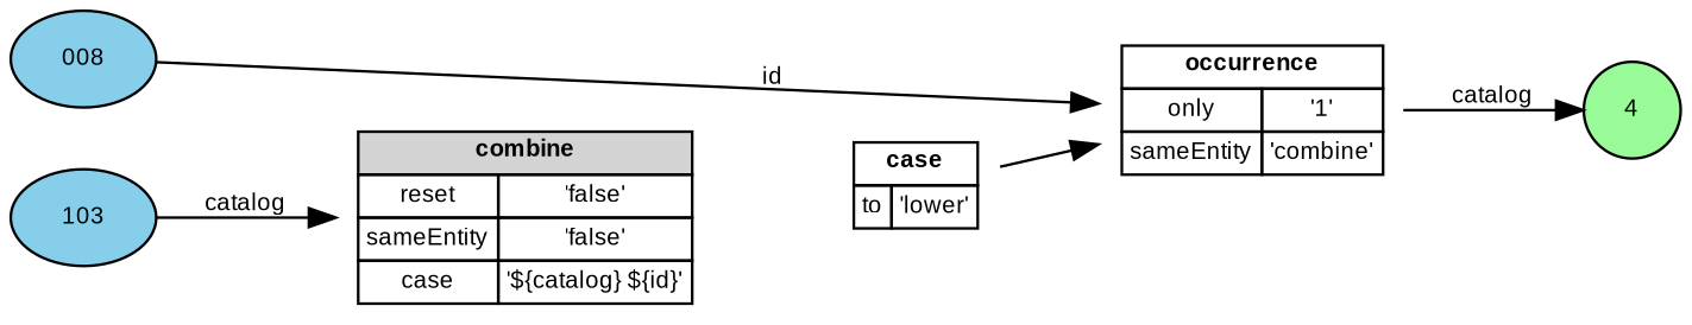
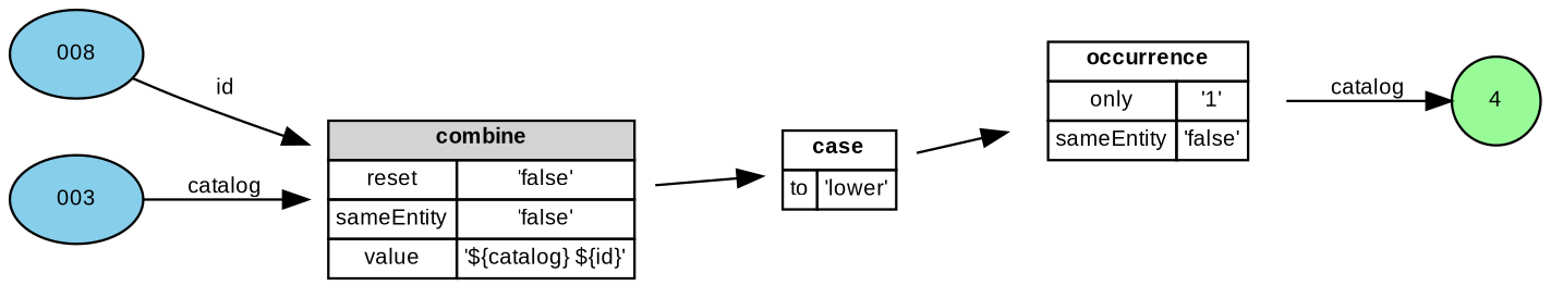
  digraph {
    fontname="Liberation Sans"
    rankdir=LR
    node [fontname="Liberation Sans" fontsize=9 shape=plaintext]
    edge [fontname="Liberation Sans" fontsize=9]
-   n1 [label=<<TABLE BORDER="0" CELLBORDER="1" CELLSPACING="0"><TR><TD COLSPAN="2" BGCOLOR="lightgray"><B>combine</B></TD></TR><TR><TD>reset</TD><TD>'false'</TD></TR><TR><TD>sameEntity</TD><TD>'false'</TD></TR><TR><TD>case</TD><TD>'${catalog} ${id}'</TD></TR></TABLE>>]
+   n1 [label=<<TABLE BORDER="0" CELLBORDER="1" CELLSPACING="0"><TR><TD COLSPAN="2" BGCOLOR="lightgray"><B>combine</B></TD></TR><TR><TD>reset</TD><TD>'false'</TD></TR><TR><TD>sameEntity</TD><TD>'false'</TD></TR><TR><TD>value</TD><TD>'${catalog} ${id}'</TD></TR></TABLE>>]
    n2 [label=<<TABLE BORDER="0" CELLBORDER="1" CELLSPACING="0"><TR><TD COLSPAN="2" BGCOLOR="white"><B>case</B></TD></TR><TR><TD>to</TD><TD>'lower'</TD></TR></TABLE>>]
-   n3 [label=<<TABLE BORDER="0" CELLBORDER="1" CELLSPACING="0"><TR><TD COLSPAN="2" BGCOLOR="white"><B>occurrence</B></TD></TR><TR><TD>only</TD><TD>'1'</TD></TR><TR><TD>sameEntity</TD><TD>'combine'</TD></TR></TABLE>>]
+   n3 [label=<<TABLE BORDER="0" CELLBORDER="1" CELLSPACING="0"><TR><TD COLSPAN="2" BGCOLOR="white"><B>occurrence</B></TD></TR><TR><TD>only</TD><TD>'1'</TD></TR><TR><TD>sameEntity</TD><TD>'false'</TD></TR></TABLE>>]
    4 [fillcolor=palegreen shape=circle style=filled]
    n5 [fillcolor=skyblue label=008 shape=ellipse style=filled]
-   n6 [fillcolor=skyblue label=103 shape=ellipse style=filled]
+   n6 [fillcolor=skyblue label=003 shape=ellipse style=filled]
+   n1 -> n2
    n2 -> n3
    n3 -> 4 [label=catalog]
-   n5 -> n3 [label=id]
+   n5 -> n1 [label=id]
    n6 -> n1 [label=catalog]
  }
